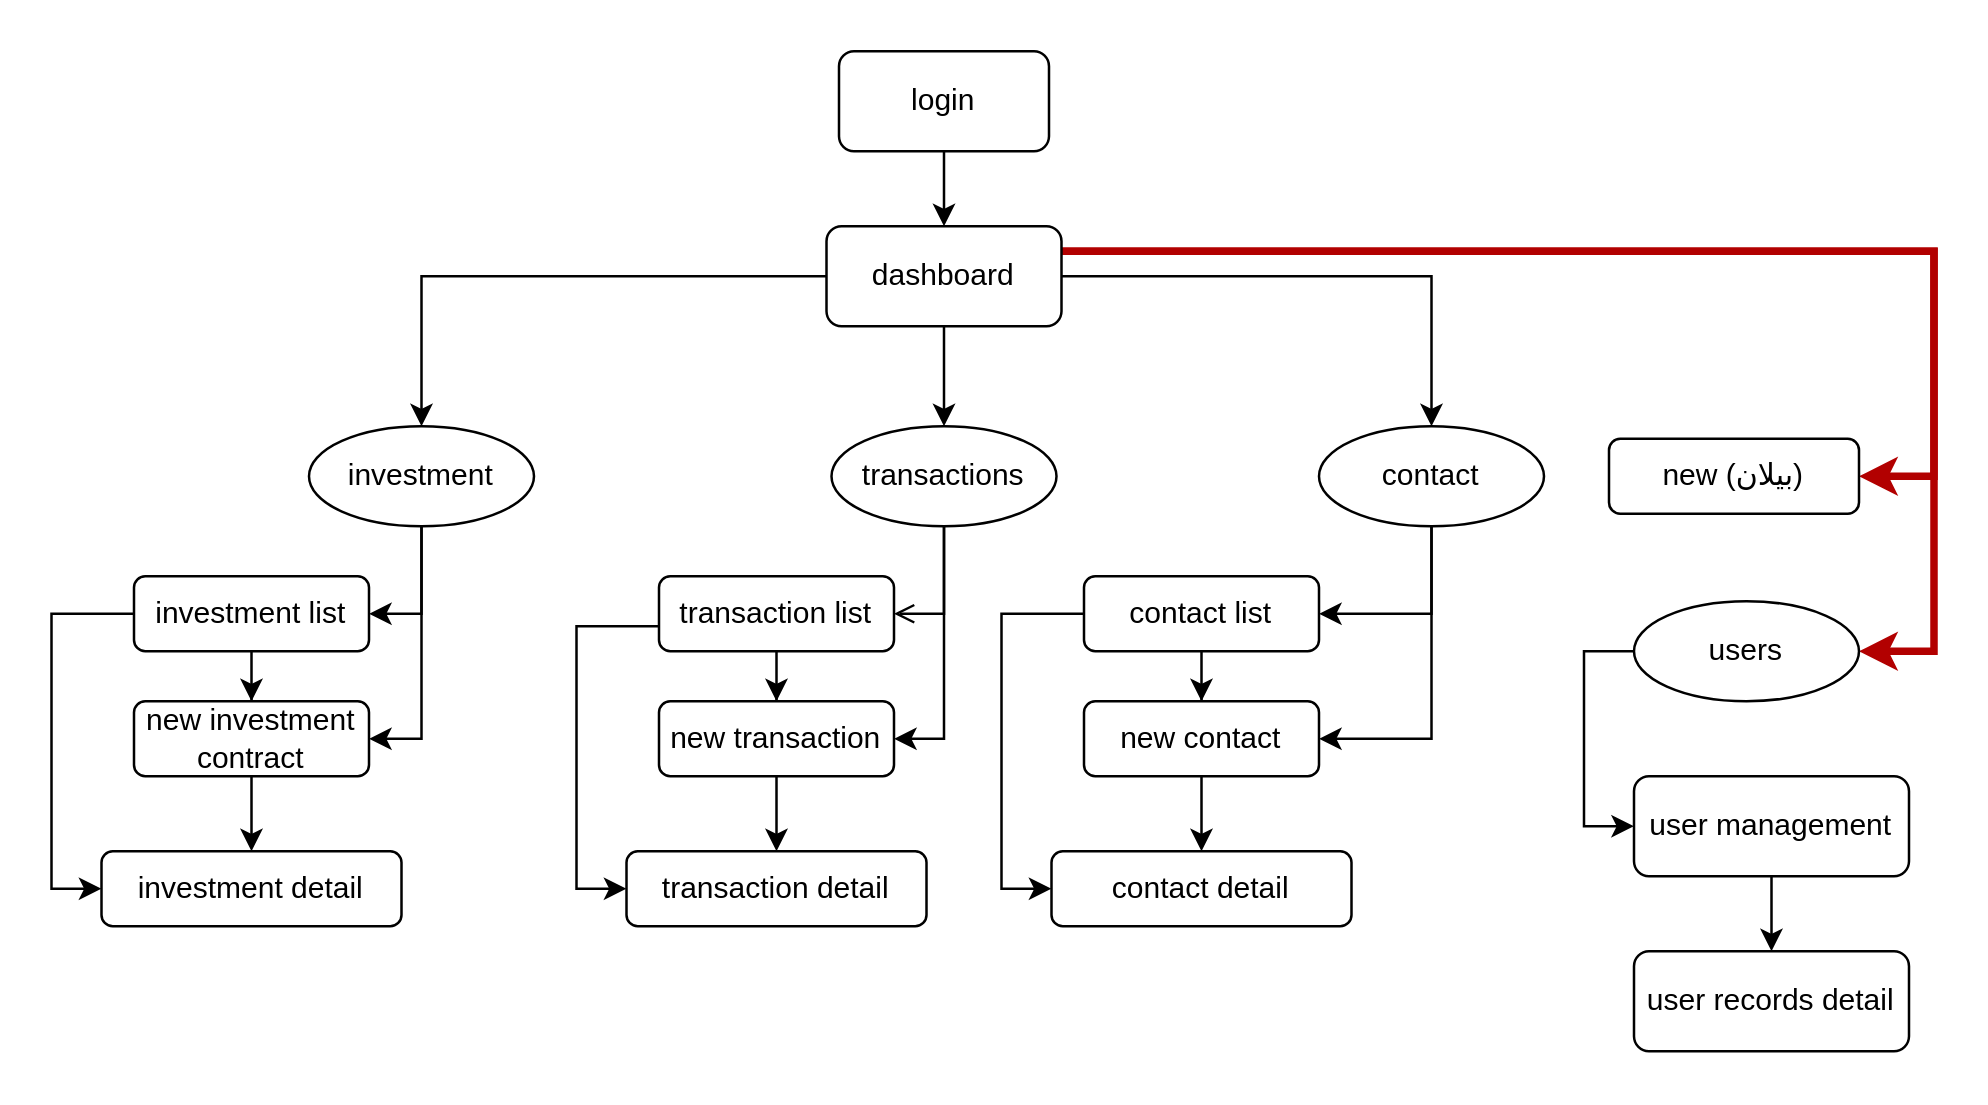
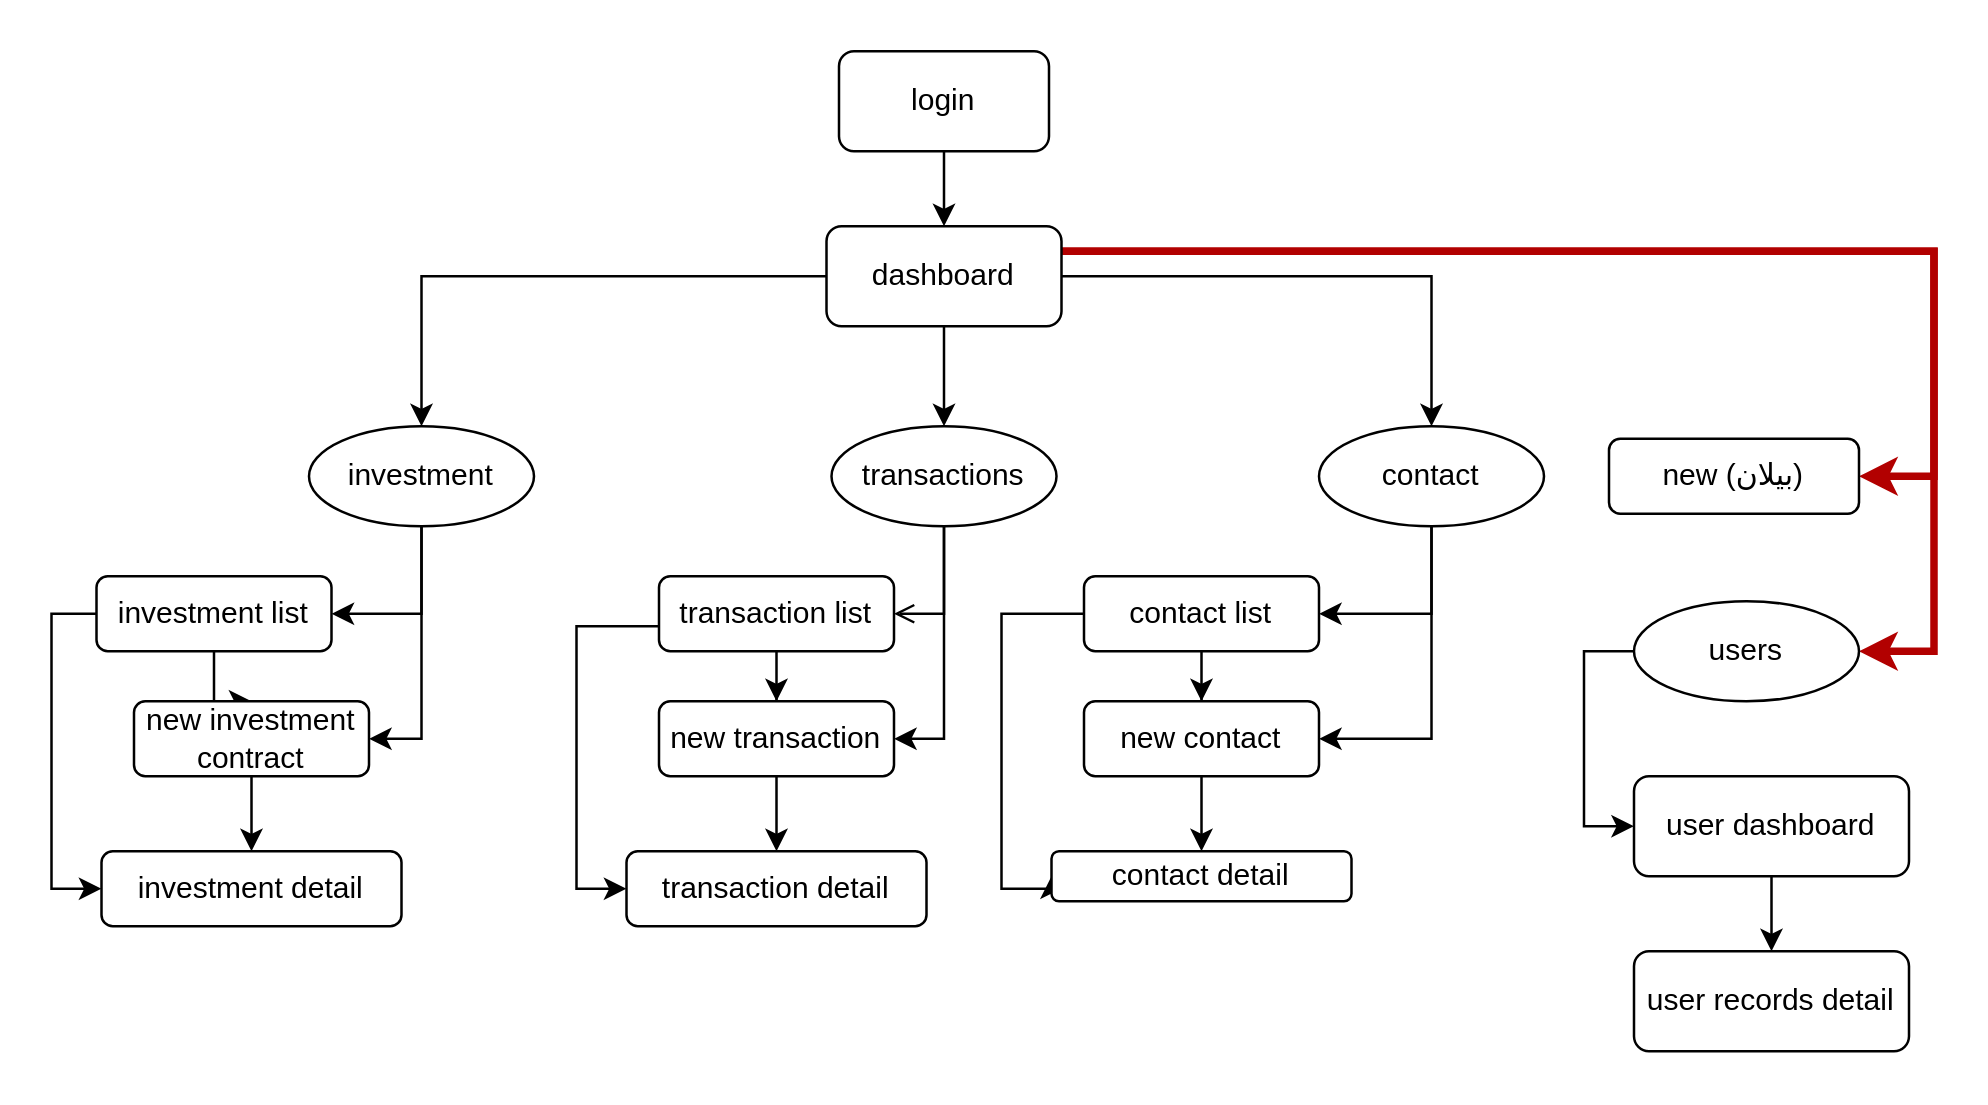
  <mxCell id="0" />
  <mxCell id="1" parent="0" />
  <mxCell id="2" style="edgeStyle=orthogonalEdgeStyle;rounded=0;orthogonalLoop=1;jettySize=auto;html=1;entryX=0.5;entryY=0;entryDx=0;entryDy=0;" edge="1" parent="1" source="3" target="9"><mxGeometry relative="1" as="geometry" /></mxCell>
  <mxCell id="3" value="login" style="rounded=1;whiteSpace=wrap;html=1;" vertex="1" parent="1"><mxGeometry x="335" y="20" width="84" height="40" as="geometry" /></mxCell>
  <mxCell id="4" style="edgeStyle=orthogonalEdgeStyle;rounded=0;orthogonalLoop=1;jettySize=auto;html=1;entryX=0.5;entryY=0;entryDx=0;entryDy=0;" edge="1" parent="1" source="9" target="12"><mxGeometry relative="1" as="geometry" /></mxCell>
  <mxCell id="5" style="edgeStyle=orthogonalEdgeStyle;rounded=0;orthogonalLoop=1;jettySize=auto;html=1;entryX=0.5;entryY=0;entryDx=0;entryDy=0;" edge="1" parent="1" source="9" target="22"><mxGeometry relative="1" as="geometry" /></mxCell>
  <mxCell id="6" style="edgeStyle=orthogonalEdgeStyle;rounded=0;orthogonalLoop=1;jettySize=auto;html=1;" edge="1" parent="1" source="9" target="31"><mxGeometry relative="1" as="geometry" /></mxCell>
  <mxCell id="7" style="edgeStyle=orthogonalEdgeStyle;rounded=0;orthogonalLoop=1;jettySize=auto;html=1;entryX=1;entryY=0.5;entryDx=0;entryDy=0;exitX=1;exitY=0.25;exitDx=0;exitDy=0;fillColor=#e51400;strokeColor=#B20000;strokeWidth=3;" edge="1" parent="1" source="9" target="38"><mxGeometry relative="1" as="geometry"><Array as="points"><mxPoint x="773" y="100" /><mxPoint x="773" y="190" /></Array></mxGeometry></mxCell>
  <mxCell id="8" style="edgeStyle=orthogonalEdgeStyle;rounded=0;orthogonalLoop=1;jettySize=auto;html=1;entryX=1;entryY=0.5;entryDx=0;entryDy=0;fillColor=#e51400;strokeColor=#B20000;strokeWidth=3;" edge="1" parent="1" source="9" target="40"><mxGeometry relative="1" as="geometry"><Array as="points"><mxPoint x="773" y="100" /><mxPoint x="773" y="260" /></Array></mxGeometry></mxCell>
  <mxCell id="9" value="dashboard" style="rounded=1;whiteSpace=wrap;html=1;" vertex="1" parent="1"><mxGeometry x="330" y="90" width="94" height="40" as="geometry" /></mxCell>
  <mxCell id="10" style="edgeStyle=orthogonalEdgeStyle;rounded=0;orthogonalLoop=1;jettySize=auto;html=1;entryX=1;entryY=0.5;entryDx=0;entryDy=0;endArrow=open;" edge="1" parent="1" source="12" target="15"><mxGeometry relative="1" as="geometry" /></mxCell>
  <mxCell id="11" style="edgeStyle=orthogonalEdgeStyle;rounded=0;orthogonalLoop=1;jettySize=auto;html=1;entryX=1;entryY=0.5;entryDx=0;entryDy=0;" edge="1" parent="1" source="12" target="17"><mxGeometry relative="1" as="geometry" /></mxCell>
  <mxCell id="12" value="transactions" style="ellipse;whiteSpace=wrap;html=1;" vertex="1" parent="1"><mxGeometry x="332" y="170" width="90" height="40" as="geometry" /></mxCell>
  <mxCell id="13" style="edgeStyle=orthogonalEdgeStyle;rounded=0;orthogonalLoop=1;jettySize=auto;html=1;entryX=0;entryY=0.5;entryDx=0;entryDy=0;" edge="1" parent="1" source="15" target="18"><mxGeometry relative="1" as="geometry"><Array as="points"><mxPoint x="230" y="250" /><mxPoint x="230" y="355" /></Array></mxGeometry></mxCell>
  <mxCell id="14" style="edgeStyle=orthogonalEdgeStyle;rounded=0;orthogonalLoop=1;jettySize=auto;html=1;" edge="1" parent="1" source="15" target="17"><mxGeometry relative="1" as="geometry" /></mxCell>
  <mxCell id="15" value="transaction list" style="rounded=1;whiteSpace=wrap;html=1;" vertex="1" parent="1"><mxGeometry x="263" y="230" width="94" height="30" as="geometry" /></mxCell>
  <mxCell id="16" style="edgeStyle=orthogonalEdgeStyle;rounded=0;orthogonalLoop=1;jettySize=auto;html=1;entryX=0.5;entryY=0;entryDx=0;entryDy=0;" edge="1" parent="1" source="17" target="18"><mxGeometry relative="1" as="geometry" /></mxCell>
  <mxCell id="17" value="new transaction" style="rounded=1;whiteSpace=wrap;html=1;" vertex="1" parent="1"><mxGeometry x="263" y="280" width="94" height="30" as="geometry" /></mxCell>
  <mxCell id="18" value="transaction detail" style="rounded=1;whiteSpace=wrap;html=1;" vertex="1" parent="1"><mxGeometry x="250" y="340" width="120" height="30" as="geometry" /></mxCell>
  <mxCell id="19" style="edgeStyle=orthogonalEdgeStyle;rounded=0;orthogonalLoop=1;jettySize=auto;html=1;exitX=0.5;exitY=1;exitDx=0;exitDy=0;" edge="1" parent="1"><mxGeometry relative="1" as="geometry"><mxPoint x="538" y="210" as="sourcePoint" /><mxPoint x="538" y="210" as="targetPoint" /></mxGeometry></mxCell>
  <mxCell id="20" style="edgeStyle=orthogonalEdgeStyle;rounded=0;orthogonalLoop=1;jettySize=auto;html=1;entryX=1;entryY=0.5;entryDx=0;entryDy=0;" edge="1" parent="1" source="22" target="25"><mxGeometry relative="1" as="geometry" /></mxCell>
  <mxCell id="21" style="edgeStyle=orthogonalEdgeStyle;rounded=0;orthogonalLoop=1;jettySize=auto;html=1;entryX=1;entryY=0.5;entryDx=0;entryDy=0;" edge="1" parent="1" source="22" target="28"><mxGeometry relative="1" as="geometry" /></mxCell>
  <mxCell id="22" value="contact" style="ellipse;whiteSpace=wrap;html=1;" vertex="1" parent="1"><mxGeometry x="527" y="170" width="90" height="40" as="geometry" /></mxCell>
  <mxCell id="23" style="edgeStyle=orthogonalEdgeStyle;rounded=0;orthogonalLoop=1;jettySize=auto;html=1;entryX=0;entryY=0.5;entryDx=0;entryDy=0;" edge="1" parent="1" source="25" target="26"><mxGeometry relative="1" as="geometry"><Array as="points"><mxPoint x="400" y="245" /><mxPoint x="400" y="355" /></Array></mxGeometry></mxCell>
  <mxCell id="24" style="edgeStyle=orthogonalEdgeStyle;rounded=0;orthogonalLoop=1;jettySize=auto;html=1;entryX=0.5;entryY=0;entryDx=0;entryDy=0;" edge="1" parent="1" source="25" target="28"><mxGeometry relative="1" as="geometry" /></mxCell>
  <mxCell id="25" value="contact list" style="rounded=1;whiteSpace=wrap;html=1;" vertex="1" parent="1"><mxGeometry x="433" y="230" width="94" height="30" as="geometry" /></mxCell>
- <mxCell id="26" value="contact detail" style="rounded=1;whiteSpace=wrap;html=1;" vertex="1" parent="1"><mxGeometry x="420" y="340" width="120" height="30" as="geometry" /></mxCell>
+ <mxCell id="26" value="contact detail" style="rounded=1;whiteSpace=wrap;html=1;" vertex="1" parent="1"><mxGeometry x="420" y="340" width="120" height="20" as="geometry" /></mxCell>
  <mxCell id="27" value="" style="edgeStyle=orthogonalEdgeStyle;rounded=0;orthogonalLoop=1;jettySize=auto;html=1;" edge="1" parent="1" source="28" target="26"><mxGeometry relative="1" as="geometry" /></mxCell>
  <mxCell id="28" value="new contact" style="rounded=1;whiteSpace=wrap;html=1;" vertex="1" parent="1"><mxGeometry x="433" y="280" width="94" height="30" as="geometry" /></mxCell>
  <mxCell id="29" style="edgeStyle=orthogonalEdgeStyle;rounded=0;orthogonalLoop=1;jettySize=auto;html=1;entryX=1;entryY=0.5;entryDx=0;entryDy=0;" edge="1" parent="1" source="31" target="34"><mxGeometry relative="1" as="geometry" /></mxCell>
  <mxCell id="30" style="edgeStyle=orthogonalEdgeStyle;rounded=0;orthogonalLoop=1;jettySize=auto;html=1;entryX=1;entryY=0.5;entryDx=0;entryDy=0;" edge="1" parent="1" source="31" target="36"><mxGeometry relative="1" as="geometry" /></mxCell>
  <mxCell id="31" value="investment" style="ellipse;whiteSpace=wrap;html=1;" vertex="1" parent="1"><mxGeometry x="123" y="170" width="90" height="40" as="geometry" /></mxCell>
  <mxCell id="32" style="edgeStyle=orthogonalEdgeStyle;rounded=0;orthogonalLoop=1;jettySize=auto;html=1;entryX=0;entryY=0.5;entryDx=0;entryDy=0;" edge="1" parent="1" source="34" target="37"><mxGeometry relative="1" as="geometry"><Array as="points"><mxPoint x="20" y="245" /><mxPoint x="20" y="355" /></Array></mxGeometry></mxCell>
  <mxCell id="33" style="edgeStyle=orthogonalEdgeStyle;rounded=0;orthogonalLoop=1;jettySize=auto;html=1;entryX=0.5;entryY=0;entryDx=0;entryDy=0;" edge="1" parent="1" source="34" target="36"><mxGeometry relative="1" as="geometry" /></mxCell>
- <mxCell id="34" value="investment list" style="rounded=1;whiteSpace=wrap;html=1;" vertex="1" parent="1"><mxGeometry x="53" y="230" width="94" height="30" as="geometry" /></mxCell>
+ <mxCell id="34" value="investment list" style="rounded=1;whiteSpace=wrap;html=1;" vertex="1" parent="1"><mxGeometry x="38" y="230" width="94" height="30" as="geometry" /></mxCell>
  <mxCell id="35" value="" style="edgeStyle=orthogonalEdgeStyle;rounded=0;orthogonalLoop=1;jettySize=auto;html=1;" edge="1" parent="1" source="36" target="37"><mxGeometry relative="1" as="geometry" /></mxCell>
  <mxCell id="36" value="new investment contract" style="rounded=1;whiteSpace=wrap;html=1;" vertex="1" parent="1"><mxGeometry x="53" y="280" width="94" height="30" as="geometry" /></mxCell>
  <mxCell id="37" value="investment&amp;nbsp;&lt;span style=&quot;background-color: transparent; color: light-dark(rgb(0, 0, 0), rgb(255, 255, 255));&quot;&gt;detail&lt;/span&gt;" style="rounded=1;whiteSpace=wrap;html=1;" vertex="1" parent="1"><mxGeometry x="40" y="340" width="120" height="30" as="geometry" /></mxCell>
  <mxCell id="38" value="new (بیلان)" style="rounded=1;whiteSpace=wrap;html=1;" vertex="1" parent="1"><mxGeometry x="643" y="175" width="100" height="30" as="geometry" /></mxCell>
  <mxCell id="39" style="edgeStyle=orthogonalEdgeStyle;rounded=0;orthogonalLoop=1;jettySize=auto;html=1;entryX=0;entryY=0.5;entryDx=0;entryDy=0;" edge="1" parent="1" source="40" target="42"><mxGeometry relative="1" as="geometry"><Array as="points"><mxPoint x="633" y="260" /><mxPoint x="633" y="330" /></Array></mxGeometry></mxCell>
  <mxCell id="40" value="users" style="ellipse;whiteSpace=wrap;html=1;" vertex="1" parent="1"><mxGeometry x="653" y="240" width="90" height="40" as="geometry" /></mxCell>
  <mxCell id="41" value="" style="edgeStyle=orthogonalEdgeStyle;rounded=0;orthogonalLoop=1;jettySize=auto;html=1;" edge="1" parent="1" source="42" target="43"><mxGeometry relative="1" as="geometry" /></mxCell>
- <mxCell id="42" value="user management" style="rounded=1;whiteSpace=wrap;html=1;" vertex="1" parent="1"><mxGeometry x="653" y="310" width="110" height="40" as="geometry" /></mxCell>
+ <mxCell id="42" value="user dashboard" style="rounded=1;whiteSpace=wrap;html=1;" vertex="1" parent="1"><mxGeometry x="653" y="310" width="110" height="40" as="geometry" /></mxCell>
  <mxCell id="43" value="user records detail" style="rounded=1;whiteSpace=wrap;html=1;" vertex="1" parent="1"><mxGeometry x="653" y="380" width="110" height="40" as="geometry" /></mxCell>
